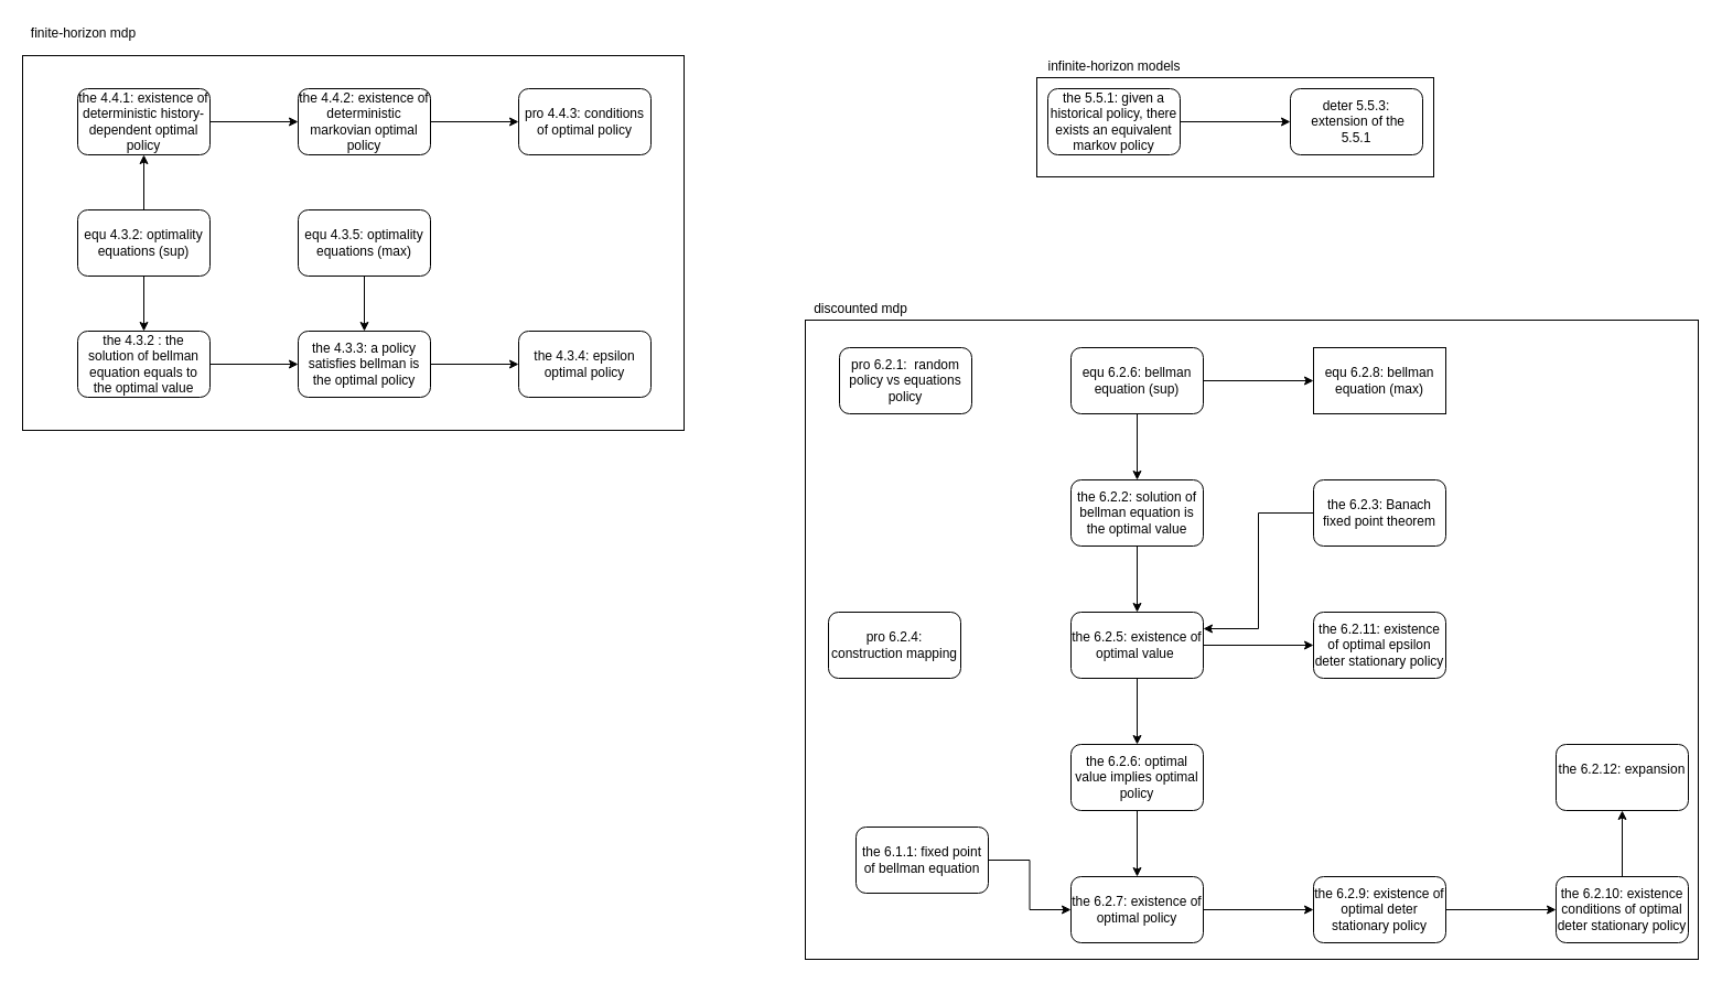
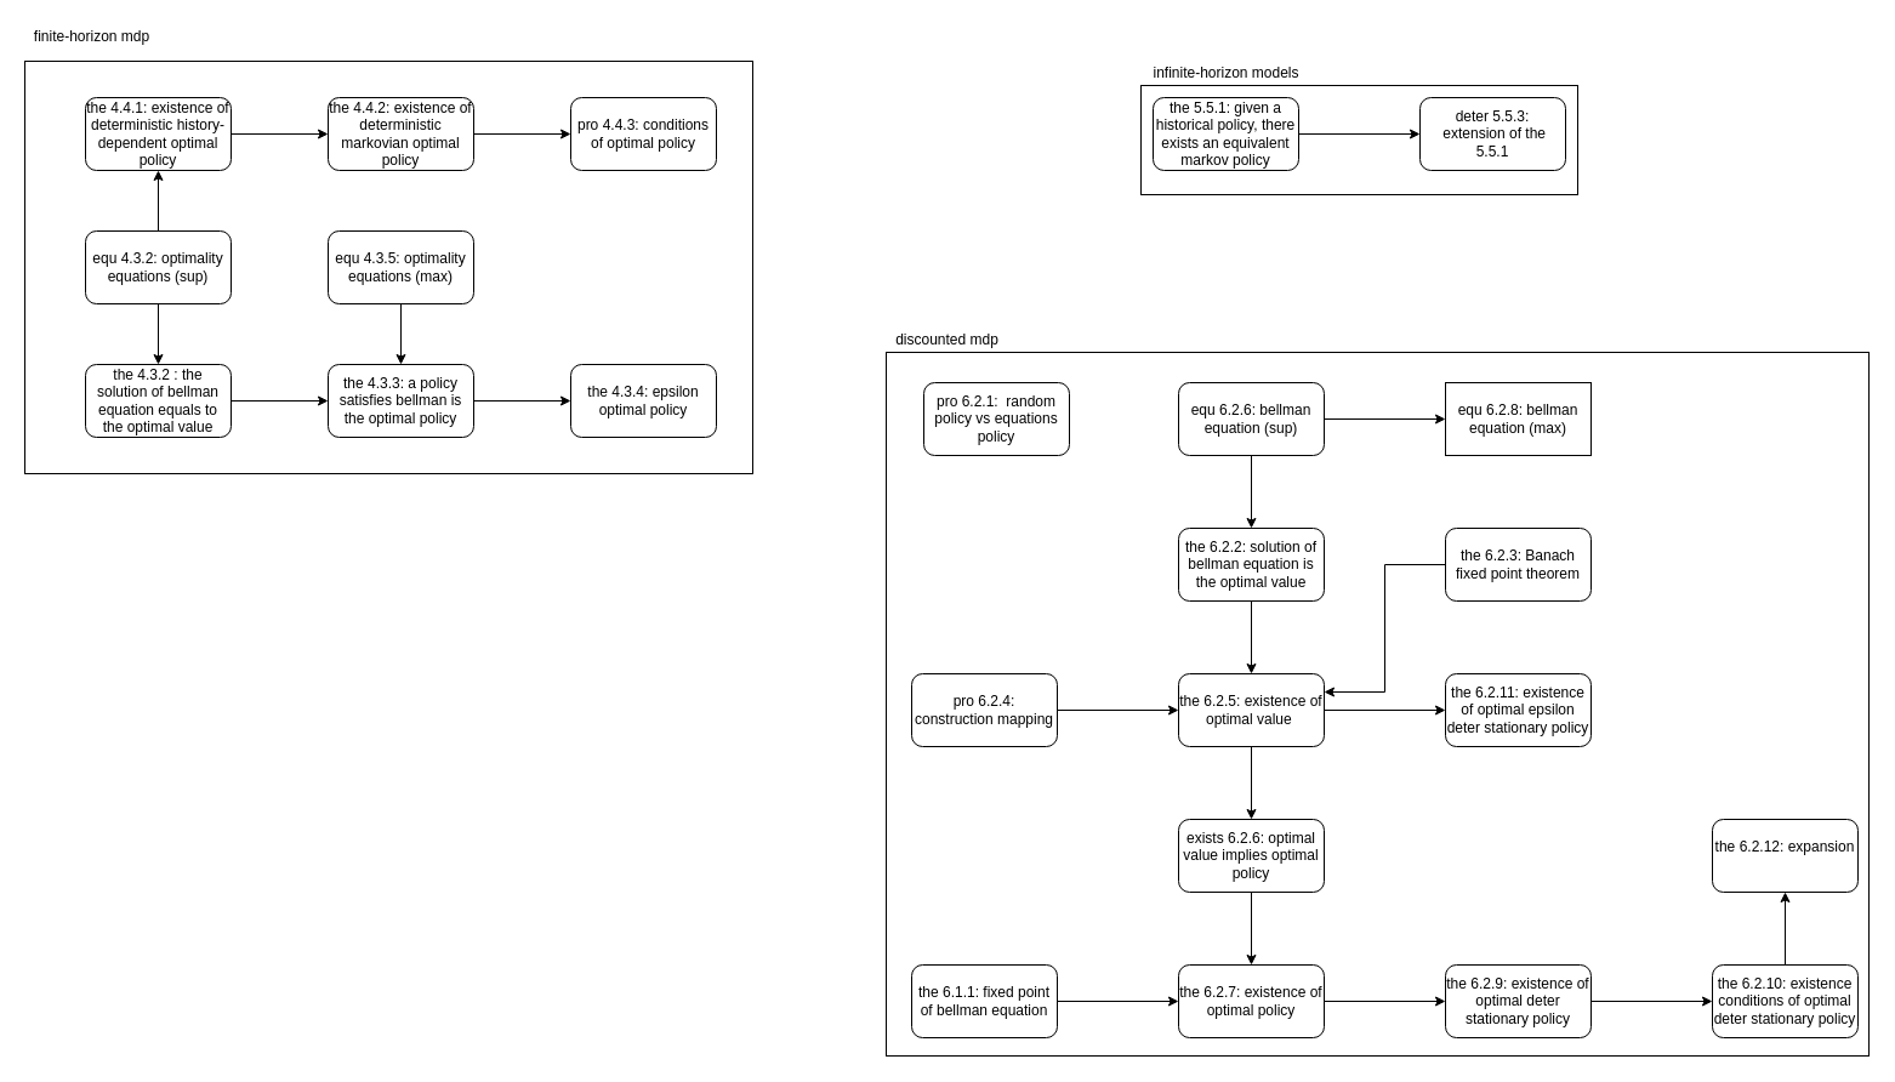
  <mxCell id="0" />
  <mxCell id="1" parent="0" />
  <mxCell id="2" value="" style="rounded=0;whiteSpace=wrap;html=1;" vertex="1" parent="1"><mxGeometry x="940" y="70" width="360" height="90" as="geometry" /></mxCell>
  <mxCell id="3" value="" style="rounded=0;whiteSpace=wrap;html=1;" vertex="1" parent="1"><mxGeometry x="730" y="290" width="810" height="580" as="geometry" /></mxCell>
  <mxCell id="4" value="" style="rounded=0;whiteSpace=wrap;html=1;" vertex="1" parent="1"><mxGeometry x="20" y="50" width="600" height="340" as="geometry" /></mxCell>
  <mxCell id="5" value="" style="edgeStyle=orthogonalEdgeStyle;rounded=0;orthogonalLoop=1;jettySize=auto;html=1;" edge="1" parent="1" source="7" target="9"><mxGeometry relative="1" as="geometry" /></mxCell>
  <mxCell id="6" value="" style="edgeStyle=orthogonalEdgeStyle;rounded=0;orthogonalLoop=1;jettySize=auto;html=1;" edge="1" parent="1" source="7" target="16"><mxGeometry relative="1" as="geometry" /></mxCell>
  <mxCell id="7" value="equ 4.3.2: optimality equations (sup)" style="rounded=1;whiteSpace=wrap;html=1;" vertex="1" parent="1"><mxGeometry x="70" y="190" width="120" height="60" as="geometry" /></mxCell>
  <mxCell id="8" value="" style="edgeStyle=orthogonalEdgeStyle;rounded=0;orthogonalLoop=1;jettySize=auto;html=1;" edge="1" parent="1" source="9" target="13"><mxGeometry relative="1" as="geometry" /></mxCell>
  <mxCell id="9" value="the 4.3.2 : the solution of bellman equation equals to the optimal value" style="rounded=1;whiteSpace=wrap;html=1;" vertex="1" parent="1"><mxGeometry x="70" y="300" width="120" height="60" as="geometry" /></mxCell>
  <mxCell id="10" value="" style="edgeStyle=orthogonalEdgeStyle;rounded=0;orthogonalLoop=1;jettySize=auto;html=1;" edge="1" parent="1" source="11" target="13"><mxGeometry relative="1" as="geometry" /></mxCell>
  <mxCell id="11" value="equ 4.3.5: optimality equations (max)" style="rounded=1;whiteSpace=wrap;html=1;" vertex="1" parent="1"><mxGeometry x="270" y="190" width="120" height="60" as="geometry" /></mxCell>
  <mxCell id="12" value="" style="edgeStyle=orthogonalEdgeStyle;rounded=0;orthogonalLoop=1;jettySize=auto;html=1;" edge="1" parent="1" source="13" target="14"><mxGeometry relative="1" as="geometry" /></mxCell>
  <mxCell id="13" value="the 4.3.3: a policy satisfies bellman is the optimal policy" style="rounded=1;whiteSpace=wrap;html=1;" vertex="1" parent="1"><mxGeometry x="270" y="300" width="120" height="60" as="geometry" /></mxCell>
  <mxCell id="14" value="the 4.3.4: epsilon optimal policy" style="rounded=1;whiteSpace=wrap;html=1;" vertex="1" parent="1"><mxGeometry x="470" y="300" width="120" height="60" as="geometry" /></mxCell>
  <mxCell id="15" value="" style="edgeStyle=orthogonalEdgeStyle;rounded=0;orthogonalLoop=1;jettySize=auto;html=1;" edge="1" parent="1" source="16" target="18"><mxGeometry relative="1" as="geometry" /></mxCell>
  <mxCell id="16" value="the 4.4.1: existence of deterministic history-dependent optimal policy" style="rounded=1;whiteSpace=wrap;html=1;" vertex="1" parent="1"><mxGeometry x="70" y="80" width="120" height="60" as="geometry" /></mxCell>
  <mxCell id="17" value="" style="edgeStyle=orthogonalEdgeStyle;rounded=0;orthogonalLoop=1;jettySize=auto;html=1;" edge="1" parent="1" source="18" target="19"><mxGeometry relative="1" as="geometry" /></mxCell>
  <mxCell id="18" value="the 4.4.2: existence of deterministic markovian optimal policy" style="rounded=1;whiteSpace=wrap;html=1;" vertex="1" parent="1"><mxGeometry x="270" y="80" width="120" height="60" as="geometry" /></mxCell>
  <mxCell id="19" value="pro 4.4.3: conditions of optimal policy" style="rounded=1;whiteSpace=wrap;html=1;" vertex="1" parent="1"><mxGeometry x="470" y="80" width="120" height="60" as="geometry" /></mxCell>
  <mxCell id="20" value="finite-horizon mdp" style="text;html=1;align=center;verticalAlign=middle;resizable=0;points=[];autosize=1;strokeColor=none;fillColor=none;" vertex="1" parent="1"><mxGeometry x="20" y="20" width="110" height="20" as="geometry" /></mxCell>
  <mxCell id="21" value="discounted mdp" style="text;html=1;align=center;verticalAlign=middle;resizable=0;points=[];autosize=1;strokeColor=none;fillColor=none;" vertex="1" parent="1"><mxGeometry x="730" y="270" width="100" height="20" as="geometry" /></mxCell>
  <mxCell id="22" value="" style="edgeStyle=orthogonalEdgeStyle;rounded=0;orthogonalLoop=1;jettySize=auto;html=1;" edge="1" parent="1" source="23" target="25"><mxGeometry relative="1" as="geometry" /></mxCell>
  <mxCell id="23" value="the 5.5.1: given a historical policy, there exists an equivalent markov policy" style="rounded=1;whiteSpace=wrap;html=1;" vertex="1" parent="1"><mxGeometry x="950" y="80" width="120" height="60" as="geometry" /></mxCell>
  <mxCell id="24" value="infinite-horizon models" style="text;html=1;align=center;verticalAlign=middle;resizable=0;points=[];autosize=1;strokeColor=none;fillColor=none;" vertex="1" parent="1"><mxGeometry x="940" y="50" width="140" height="20" as="geometry" /></mxCell>
  <mxCell id="25" value="deter 5.5.3: &amp;nbsp;extension of the 5.5.1" style="rounded=1;whiteSpace=wrap;html=1;" vertex="1" parent="1"><mxGeometry x="1170" y="80" width="120" height="60" as="geometry" /></mxCell>
  <mxCell id="26" value="" style="edgeStyle=orthogonalEdgeStyle;rounded=0;orthogonalLoop=1;jettySize=auto;html=1;" edge="1" parent="1" source="27" target="45"><mxGeometry relative="1" as="geometry" /></mxCell>
- <mxCell id="27" value="the 6.1.1: fixed point of bellman equation" style="rounded=1;whiteSpace=wrap;html=1;" vertex="1" parent="1"><mxGeometry x="776" y="750" width="120" height="60" as="geometry" /></mxCell>
+ <mxCell id="27" value="the 6.1.1: fixed point of bellman equation" style="rounded=1;whiteSpace=wrap;html=1;" vertex="1" parent="1"><mxGeometry x="751" y="795" width="120" height="60" as="geometry" /></mxCell>
  <mxCell id="28" value="pro 6.2.1: &amp;nbsp;random policy vs equations policy" style="rounded=1;whiteSpace=wrap;html=1;" vertex="1" parent="1"><mxGeometry x="761" y="315" width="120" height="60" as="geometry" /></mxCell>
  <mxCell id="29" value="" style="edgeStyle=orthogonalEdgeStyle;rounded=0;orthogonalLoop=1;jettySize=auto;html=1;" edge="1" parent="1" source="31" target="32"><mxGeometry relative="1" as="geometry" /></mxCell>
  <mxCell id="30" value="" style="edgeStyle=orthogonalEdgeStyle;rounded=0;orthogonalLoop=1;jettySize=auto;html=1;" edge="1" parent="1" source="31" target="34"><mxGeometry relative="1" as="geometry" /></mxCell>
  <mxCell id="31" value="equ 6.2.6: bellman equation (sup)" style="rounded=1;whiteSpace=wrap;html=1;" vertex="1" parent="1"><mxGeometry x="971" y="315" width="120" height="60" as="geometry" /></mxCell>
  <mxCell id="32" value="equ 6.2.8: bellman equation (max)" style="whiteSpace=wrap;html=1;rounded=0;" vertex="1" parent="1"><mxGeometry x="1191" y="315" width="120" height="60" as="geometry" /></mxCell>
  <mxCell id="33" value="" style="edgeStyle=orthogonalEdgeStyle;rounded=0;orthogonalLoop=1;jettySize=auto;html=1;" edge="1" parent="1" source="34" target="41"><mxGeometry relative="1" as="geometry" /></mxCell>
  <mxCell id="34" value="the 6.2.2: solution of bellman equation is the optimal value" style="rounded=1;whiteSpace=wrap;html=1;" vertex="1" parent="1"><mxGeometry x="971" y="435" width="120" height="60" as="geometry" /></mxCell>
  <mxCell id="35" style="edgeStyle=orthogonalEdgeStyle;rounded=0;orthogonalLoop=1;jettySize=auto;html=1;entryX=1;entryY=0.25;entryDx=0;entryDy=0;" edge="1" parent="1" source="36" target="41"><mxGeometry relative="1" as="geometry" /></mxCell>
  <mxCell id="36" value="the 6.2.3: Banach fixed point theorem" style="rounded=1;whiteSpace=wrap;html=1;" vertex="1" parent="1"><mxGeometry x="1191" y="435" width="120" height="60" as="geometry" /></mxCell>
+ <mxCell id="37" value="" style="edgeStyle=orthogonalEdgeStyle;rounded=0;orthogonalLoop=1;jettySize=auto;html=1;" edge="1" parent="1" source="38" target="41"><mxGeometry relative="1" as="geometry" /></mxCell>
  <mxCell id="38" value="pro 6.2.4: construction mapping" style="rounded=1;whiteSpace=wrap;html=1;" vertex="1" parent="1"><mxGeometry x="751" y="555" width="120" height="60" as="geometry" /></mxCell>
  <mxCell id="39" value="" style="edgeStyle=orthogonalEdgeStyle;rounded=0;orthogonalLoop=1;jettySize=auto;html=1;" edge="1" parent="1" source="41" target="43"><mxGeometry relative="1" as="geometry" /></mxCell>
  <mxCell id="40" value="" style="edgeStyle=orthogonalEdgeStyle;rounded=0;orthogonalLoop=1;jettySize=auto;html=1;" edge="1" parent="1" source="41" target="50"><mxGeometry relative="1" as="geometry" /></mxCell>
  <mxCell id="41" value="the 6.2.5: existence of optimal value&amp;nbsp;" style="rounded=1;whiteSpace=wrap;html=1;" vertex="1" parent="1"><mxGeometry x="971" y="555" width="120" height="60" as="geometry" /></mxCell>
  <mxCell id="42" value="" style="edgeStyle=orthogonalEdgeStyle;rounded=0;orthogonalLoop=1;jettySize=auto;html=1;" edge="1" parent="1" source="43" target="45"><mxGeometry relative="1" as="geometry" /></mxCell>
- <mxCell id="43" value="the 6.2.6: optimal value implies optimal policy" style="rounded=1;whiteSpace=wrap;html=1;" vertex="1" parent="1"><mxGeometry x="971" y="675" width="120" height="60" as="geometry" /></mxCell>
+ <mxCell id="43" value="exists 6.2.6: optimal value implies optimal policy" style="rounded=1;whiteSpace=wrap;html=1;" vertex="1" parent="1"><mxGeometry x="971" y="675" width="120" height="60" as="geometry" /></mxCell>
  <mxCell id="44" value="" style="edgeStyle=orthogonalEdgeStyle;rounded=0;orthogonalLoop=1;jettySize=auto;html=1;" edge="1" parent="1" source="45" target="47"><mxGeometry relative="1" as="geometry" /></mxCell>
  <mxCell id="45" value="the 6.2.7: existence of optimal policy" style="rounded=1;whiteSpace=wrap;html=1;" vertex="1" parent="1"><mxGeometry x="971" y="795" width="120" height="60" as="geometry" /></mxCell>
  <mxCell id="46" value="" style="edgeStyle=orthogonalEdgeStyle;rounded=0;orthogonalLoop=1;jettySize=auto;html=1;" edge="1" parent="1" source="47" target="49"><mxGeometry relative="1" as="geometry" /></mxCell>
  <mxCell id="47" value="the 6.2.9: existence of optimal deter stationary policy" style="rounded=1;whiteSpace=wrap;html=1;" vertex="1" parent="1"><mxGeometry x="1191" y="795" width="120" height="60" as="geometry" /></mxCell>
  <mxCell id="48" value="" style="edgeStyle=orthogonalEdgeStyle;rounded=0;orthogonalLoop=1;jettySize=auto;html=1;" edge="1" parent="1" source="49" target="51"><mxGeometry relative="1" as="geometry" /></mxCell>
  <mxCell id="49" value="the 6.2.10: existence conditions of optimal deter stationary policy" style="rounded=1;whiteSpace=wrap;html=1;" vertex="1" parent="1"><mxGeometry x="1411" y="795" width="120" height="60" as="geometry" /></mxCell>
  <mxCell id="50" value="the 6.2.11: existence of optimal epsilon deter stationary policy" style="rounded=1;whiteSpace=wrap;html=1;" vertex="1" parent="1"><mxGeometry x="1191" y="555" width="120" height="60" as="geometry" /></mxCell>
  <mxCell id="51" value="the 6.2.12: expansion &amp;nbsp;" style="rounded=1;whiteSpace=wrap;html=1;" vertex="1" parent="1"><mxGeometry x="1411" y="675" width="120" height="60" as="geometry" /></mxCell>
